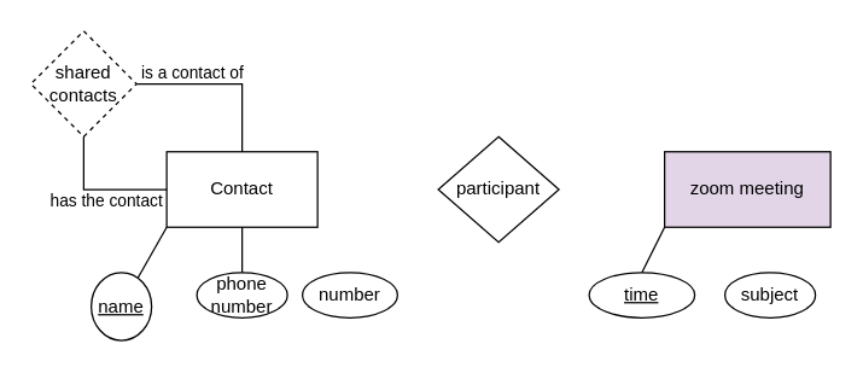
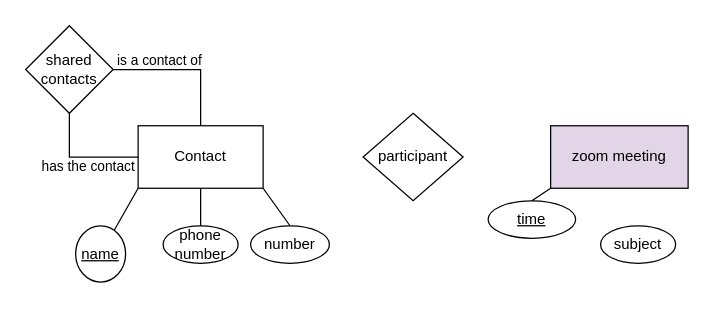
  <mxCell id="0" />
  <mxCell id="1" parent="0" />
  <mxCell id="2" value="Contact" style="rounded=0;whiteSpace=wrap;html=1;" vertex="1" parent="1"><mxGeometry x="110" y="100" width="100" height="50" as="geometry" /></mxCell>
  <mxCell id="3" value="" style="endArrow=none;html=1;rounded=0;exitX=0;exitY=1;exitDx=0;exitDy=0;" edge="1" parent="1" source="2" target="4"><mxGeometry width="50" height="50" relative="1" as="geometry"><mxPoint x="100" y="200" as="sourcePoint" /><mxPoint x="110" y="150" as="targetPoint" /></mxGeometry></mxCell>
  <mxCell id="4" value="&lt;u&gt;name&lt;/u&gt;" style="ellipse;whiteSpace=wrap;html=1;" vertex="1" parent="1"><mxGeometry x="60" y="180" width="40" height="45" as="geometry" /></mxCell>
+ <mxCell id="5" value="" style="endArrow=none;html=1;rounded=0;entryX=1;entryY=1;entryDx=0;entryDy=0;exitX=0.5;exitY=0;exitDx=0;exitDy=0;" edge="1" parent="1" source="6" target="2"><mxGeometry width="50" height="50" relative="1" as="geometry"><mxPoint x="140" y="180" as="sourcePoint" /><mxPoint x="190" y="130" as="targetPoint" /></mxGeometry></mxCell>
  <mxCell id="6" value="number" style="ellipse;whiteSpace=wrap;html=1;" vertex="1" parent="1"><mxGeometry x="200" y="180" width="63" height="30" as="geometry" /></mxCell>
  <mxCell id="7" value="phone number" style="ellipse;whiteSpace=wrap;html=1;" vertex="1" parent="1"><mxGeometry x="130" y="180" width="60" height="30" as="geometry" /></mxCell>
  <mxCell id="8" value="" style="endArrow=none;html=1;rounded=0;entryX=0.5;entryY=1;entryDx=0;entryDy=0;exitX=0.5;exitY=0;exitDx=0;exitDy=0;" edge="1" parent="1" source="7" target="2"><mxGeometry width="50" height="50" relative="1" as="geometry"><mxPoint x="160" y="180" as="sourcePoint" /><mxPoint x="190" y="130" as="targetPoint" /></mxGeometry></mxCell>
- <mxCell id="9" value="shared contacts" style="rhombus;whiteSpace=wrap;html=1;dashed=1;" vertex="1" parent="1"><mxGeometry x="20" y="20" width="70" height="70" as="geometry" /></mxCell>
+ <mxCell id="9" value="shared contacts" style="rhombus;whiteSpace=wrap;html=1;" vertex="1" parent="1"><mxGeometry x="20" y="20" width="70" height="70" as="geometry" /></mxCell>
  <mxCell id="10" value="" style="endArrow=none;html=1;rounded=0;entryX=0.5;entryY=0;entryDx=0;entryDy=0;exitX=1;exitY=0.5;exitDx=0;exitDy=0;" edge="1" parent="1" source="9" target="2"><mxGeometry width="50" height="50" relative="1" as="geometry"><mxPoint x="140" y="240" as="sourcePoint" /><mxPoint x="190" y="190" as="targetPoint" /><Array as="points"><mxPoint x="160" y="55" /></Array></mxGeometry></mxCell>
  <mxCell id="11" value="is a contact of" style="edgeLabel;html=1;align=center;verticalAlign=middle;resizable=0;points=[];" vertex="1" connectable="0" parent="10"><mxGeometry x="-0.376" y="1" relative="1" as="geometry"><mxPoint y="-7" as="offset" /></mxGeometry></mxCell>
  <mxCell id="12" value="" style="endArrow=none;html=1;rounded=0;entryX=0.5;entryY=1;entryDx=0;entryDy=0;exitX=0;exitY=0.5;exitDx=0;exitDy=0;" edge="1" parent="1" source="2" target="9"><mxGeometry width="50" height="50" relative="1" as="geometry"><mxPoint x="150" y="190" as="sourcePoint" /><mxPoint x="200" y="140" as="targetPoint" /><Array as="points"><mxPoint x="55" y="125" /></Array></mxGeometry></mxCell>
  <mxCell id="13" value="has the contact" style="edgeLabel;html=1;align=center;verticalAlign=middle;resizable=0;points=[];" vertex="1" connectable="0" parent="12"><mxGeometry x="0.123" relative="1" as="geometry"><mxPoint x="10" y="7" as="offset" /></mxGeometry></mxCell>
  <mxCell id="14" value="zoom meeting" style="rounded=0;whiteSpace=wrap;html=1;fillColor=#e1d5e7;" vertex="1" parent="1"><mxGeometry x="440" y="100" width="110" height="50" as="geometry" /></mxCell>
- <mxCell id="15" value="&lt;u&gt;time&lt;/u&gt;" style="ellipse;whiteSpace=wrap;html=1;" vertex="1" parent="1"><mxGeometry x="390" y="180" width="70" height="30" as="geometry" /></mxCell>
+ <mxCell id="15" value="&lt;u&gt;time&lt;/u&gt;" style="ellipse;whiteSpace=wrap;html=1;" vertex="1" parent="1"><mxGeometry x="390" y="160" width="70" height="30" as="geometry" /></mxCell>
  <mxCell id="16" value="" style="endArrow=none;html=1;rounded=0;exitX=0.5;exitY=0;exitDx=0;exitDy=0;entryX=0;entryY=1;entryDx=0;entryDy=0;" edge="1" parent="1" source="15" target="14"><mxGeometry width="50" height="50" relative="1" as="geometry"><mxPoint x="310" y="150" as="sourcePoint" /><mxPoint x="360" y="100" as="targetPoint" /></mxGeometry></mxCell>
  <mxCell id="17" value="subject" style="ellipse;whiteSpace=wrap;html=1;" vertex="1" parent="1"><mxGeometry x="480" y="180" width="60" height="30" as="geometry" /></mxCell>
  <mxCell id="18" value="participant" style="rhombus;whiteSpace=wrap;html=1;" vertex="1" parent="1"><mxGeometry x="290" y="90" width="80" height="70" as="geometry" /></mxCell>
